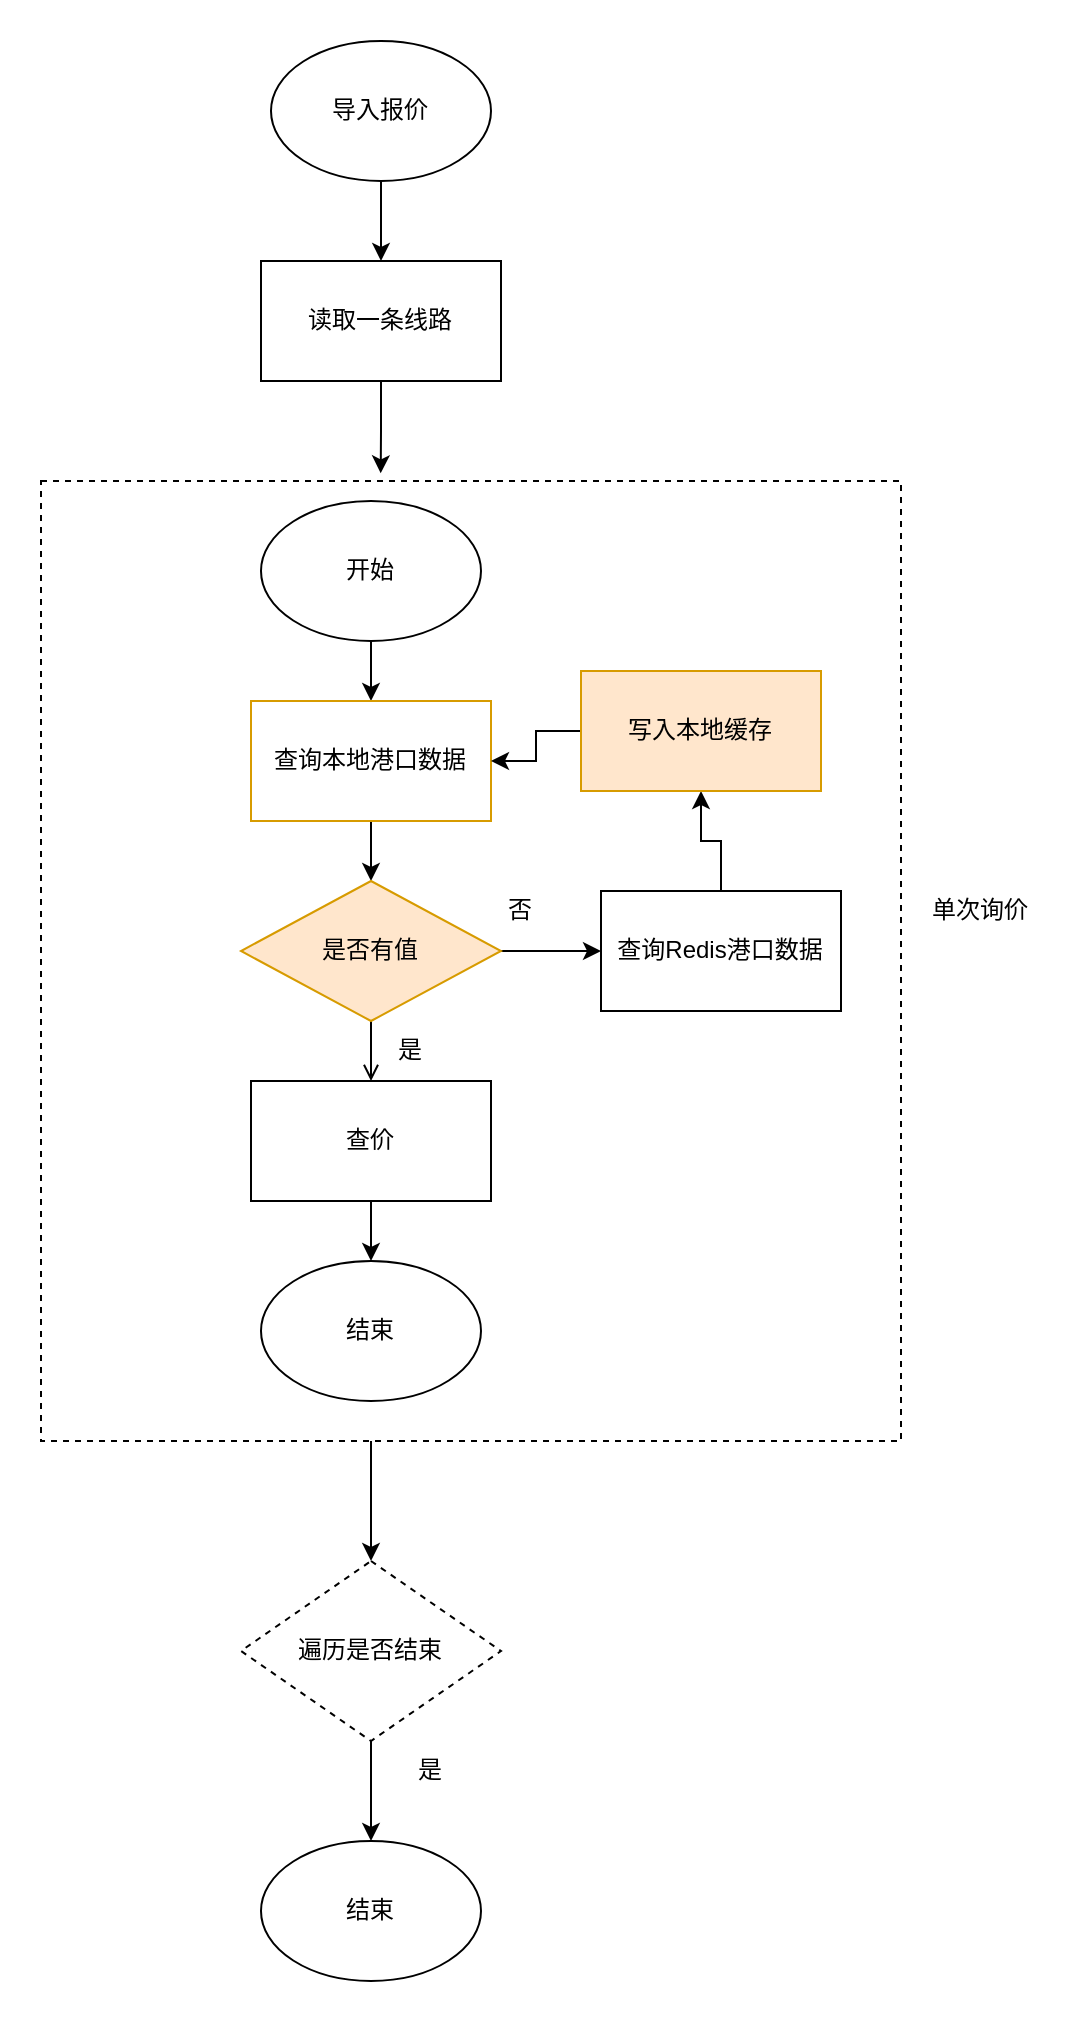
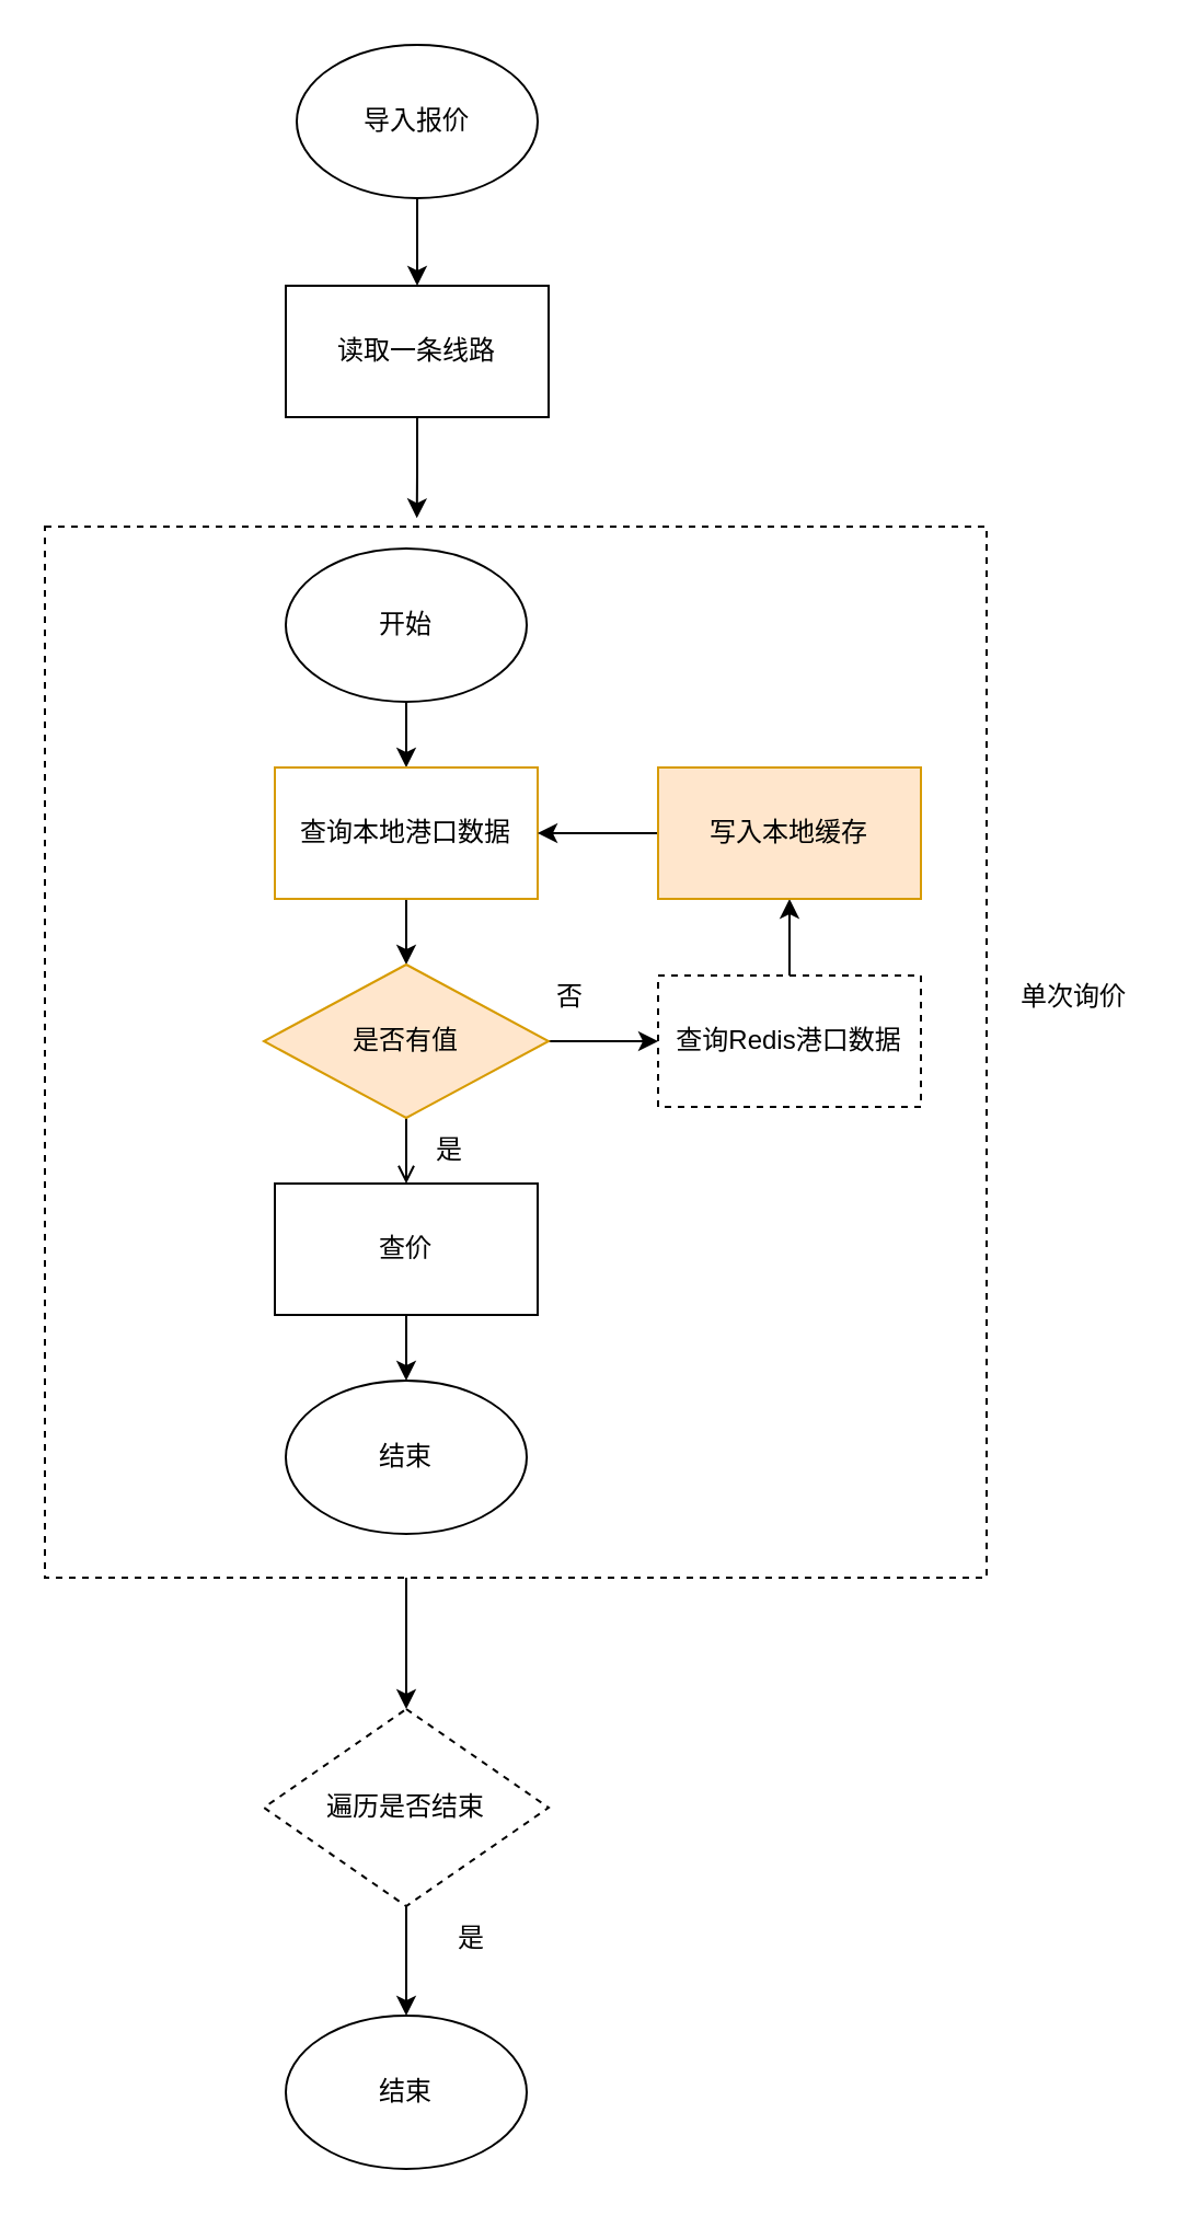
  <mxCell id="0" />
  <mxCell id="1" parent="0" />
  <mxCell id="2" style="edgeStyle=orthogonalEdgeStyle;rounded=0;orthogonalLoop=1;jettySize=auto;html=1;" edge="1" parent="1" target="15"><mxGeometry relative="1" as="geometry"><mxPoint x="185" y="760" as="sourcePoint" /><Array as="points"><mxPoint x="185" y="720" /></Array></mxGeometry></mxCell>
  <mxCell id="3" value="" style="rounded=0;whiteSpace=wrap;html=1;fillColor=none;dashed=1;" vertex="1" parent="1"><mxGeometry x="20" y="240" width="430" height="480" as="geometry" /></mxCell>
  <mxCell id="4" style="edgeStyle=orthogonalEdgeStyle;rounded=0;orthogonalLoop=1;jettySize=auto;html=1;exitX=0.5;exitY=0;exitDx=0;exitDy=0;" edge="1" parent="1" source="5" target="27"><mxGeometry relative="1" as="geometry" /></mxCell>
- <mxCell id="5" value="查询Redis港口数据" style="rounded=0;whiteSpace=wrap;html=1;fillColor=none;" vertex="1" parent="1"><mxGeometry x="300" y="445" width="120" height="60" as="geometry" /></mxCell>
+ <mxCell id="5" value="查询Redis港口数据" style="rounded=0;whiteSpace=wrap;html=1;fillColor=none;dashed=1;" vertex="1" parent="1"><mxGeometry x="300" y="445" width="120" height="60" as="geometry" /></mxCell>
  <mxCell id="6" style="edgeStyle=orthogonalEdgeStyle;rounded=0;orthogonalLoop=1;jettySize=auto;html=1;exitX=0.5;exitY=1;exitDx=0;exitDy=0;entryX=0.5;entryY=0;entryDx=0;entryDy=0;" edge="1" parent="1" source="7" target="10"><mxGeometry relative="1" as="geometry" /></mxCell>
  <mxCell id="7" value="查价" style="rounded=0;whiteSpace=wrap;html=1;fillColor=none;" vertex="1" parent="1"><mxGeometry x="125" y="540" width="120" height="60" as="geometry" /></mxCell>
  <mxCell id="8" style="edgeStyle=orthogonalEdgeStyle;rounded=0;orthogonalLoop=1;jettySize=auto;html=1;exitX=0.5;exitY=1;exitDx=0;exitDy=0;entryX=0.5;entryY=0;entryDx=0;entryDy=0;" edge="1" parent="1" source="9" target="21"><mxGeometry relative="1" as="geometry" /></mxCell>
  <mxCell id="9" value="开始" style="ellipse;whiteSpace=wrap;html=1;fillColor=none;" vertex="1" parent="1"><mxGeometry x="130" y="250" width="110" height="70" as="geometry" /></mxCell>
  <mxCell id="10" value="结束" style="ellipse;whiteSpace=wrap;html=1;fillColor=none;" vertex="1" parent="1"><mxGeometry x="130" y="630" width="110" height="70" as="geometry" /></mxCell>
  <mxCell id="11" value="单次询价" style="text;html=1;align=center;verticalAlign=middle;whiteSpace=wrap;rounded=0;" vertex="1" parent="1"><mxGeometry x="460" y="440" width="60" height="30" as="geometry" /></mxCell>
  <mxCell id="12" style="edgeStyle=orthogonalEdgeStyle;rounded=0;orthogonalLoop=1;jettySize=auto;html=1;exitX=0.5;exitY=1;exitDx=0;exitDy=0;entryX=0.5;entryY=0;entryDx=0;entryDy=0;" edge="1" parent="1" source="13" target="16"><mxGeometry relative="1" as="geometry" /></mxCell>
  <mxCell id="13" value="导入报价" style="ellipse;whiteSpace=wrap;html=1;fillColor=none;" vertex="1" parent="1"><mxGeometry x="135" y="20" width="110" height="70" as="geometry" /></mxCell>
  <mxCell id="14" style="edgeStyle=orthogonalEdgeStyle;rounded=0;orthogonalLoop=1;jettySize=auto;html=1;exitX=0.5;exitY=1;exitDx=0;exitDy=0;entryX=0.5;entryY=0;entryDx=0;entryDy=0;" edge="1" parent="1" source="15" target="17"><mxGeometry relative="1" as="geometry" /></mxCell>
  <mxCell id="15" value="遍历是否结束" style="rhombus;whiteSpace=wrap;html=1;fillColor=none;dashed=1;" vertex="1" parent="1"><mxGeometry x="120" y="780" width="130" height="90" as="geometry" /></mxCell>
  <mxCell id="16" value="读取一条线路" style="rounded=0;whiteSpace=wrap;html=1;fillColor=none;" vertex="1" parent="1"><mxGeometry x="130" y="130" width="120" height="60" as="geometry" /></mxCell>
  <mxCell id="17" value="结束" style="ellipse;whiteSpace=wrap;html=1;fillColor=none;" vertex="1" parent="1"><mxGeometry x="130" y="920" width="110" height="70" as="geometry" /></mxCell>
  <mxCell id="18" value="否" style="text;html=1;align=center;verticalAlign=middle;whiteSpace=wrap;rounded=0;" vertex="1" parent="1"><mxGeometry x="230" y="440" width="60" height="30" as="geometry" /></mxCell>
  <mxCell id="19" value="是" style="text;html=1;align=center;verticalAlign=middle;whiteSpace=wrap;rounded=0;" vertex="1" parent="1"><mxGeometry x="185" y="870" width="60" height="30" as="geometry" /></mxCell>
  <mxCell id="20" style="edgeStyle=orthogonalEdgeStyle;rounded=0;orthogonalLoop=1;jettySize=auto;html=1;exitX=0.5;exitY=1;exitDx=0;exitDy=0;entryX=0.5;entryY=0;entryDx=0;entryDy=0;" edge="1" parent="1" source="21" target="24"><mxGeometry relative="1" as="geometry" /></mxCell>
  <mxCell id="21" value="查询本地港口数据" style="rounded=0;whiteSpace=wrap;html=1;fillColor=#ffffff;strokeColor=#d79b00;" vertex="1" parent="1"><mxGeometry x="125" y="350" width="120" height="60" as="geometry" /></mxCell>
  <mxCell id="22" style="edgeStyle=orthogonalEdgeStyle;rounded=0;orthogonalLoop=1;jettySize=auto;html=1;exitX=0.5;exitY=1;exitDx=0;exitDy=0;entryX=0.5;entryY=0;entryDx=0;entryDy=0;endArrow=open;" edge="1" parent="1" source="24" target="7"><mxGeometry relative="1" as="geometry" /></mxCell>
  <mxCell id="23" style="edgeStyle=orthogonalEdgeStyle;rounded=0;orthogonalLoop=1;jettySize=auto;html=1;exitX=1;exitY=0.5;exitDx=0;exitDy=0;entryX=0;entryY=0.5;entryDx=0;entryDy=0;" edge="1" parent="1" source="24" target="5"><mxGeometry relative="1" as="geometry" /></mxCell>
  <mxCell id="24" value="是否有值" style="rhombus;whiteSpace=wrap;html=1;fillColor=#ffe6cc;strokeColor=#d79b00;" vertex="1" parent="1"><mxGeometry x="120" y="440" width="130" height="70" as="geometry" /></mxCell>
  <mxCell id="25" value="是" style="text;html=1;align=center;verticalAlign=middle;whiteSpace=wrap;rounded=0;" vertex="1" parent="1"><mxGeometry x="175" y="510" width="60" height="30" as="geometry" /></mxCell>
  <mxCell id="26" style="edgeStyle=orthogonalEdgeStyle;rounded=0;orthogonalLoop=1;jettySize=auto;html=1;exitX=0;exitY=0.5;exitDx=0;exitDy=0;entryX=1;entryY=0.5;entryDx=0;entryDy=0;" edge="1" parent="1" source="27" target="21"><mxGeometry relative="1" as="geometry" /></mxCell>
- <mxCell id="27" value="写入本地缓存" style="rounded=0;whiteSpace=wrap;html=1;fillColor=#ffe6cc;strokeColor=#d79b00;" vertex="1" parent="1"><mxGeometry x="290" y="335" width="120" height="60" as="geometry" /></mxCell>
+ <mxCell id="27" value="写入本地缓存" style="rounded=0;whiteSpace=wrap;html=1;fillColor=#ffe6cc;strokeColor=#d79b00;" vertex="1" parent="1"><mxGeometry x="300" y="350" width="120" height="60" as="geometry" /></mxCell>
  <mxCell id="28" style="edgeStyle=orthogonalEdgeStyle;rounded=0;orthogonalLoop=1;jettySize=auto;html=1;exitX=0.5;exitY=1;exitDx=0;exitDy=0;entryX=0.395;entryY=-0.008;entryDx=0;entryDy=0;entryPerimeter=0;" edge="1" parent="1" source="16" target="3"><mxGeometry relative="1" as="geometry" /></mxCell>
